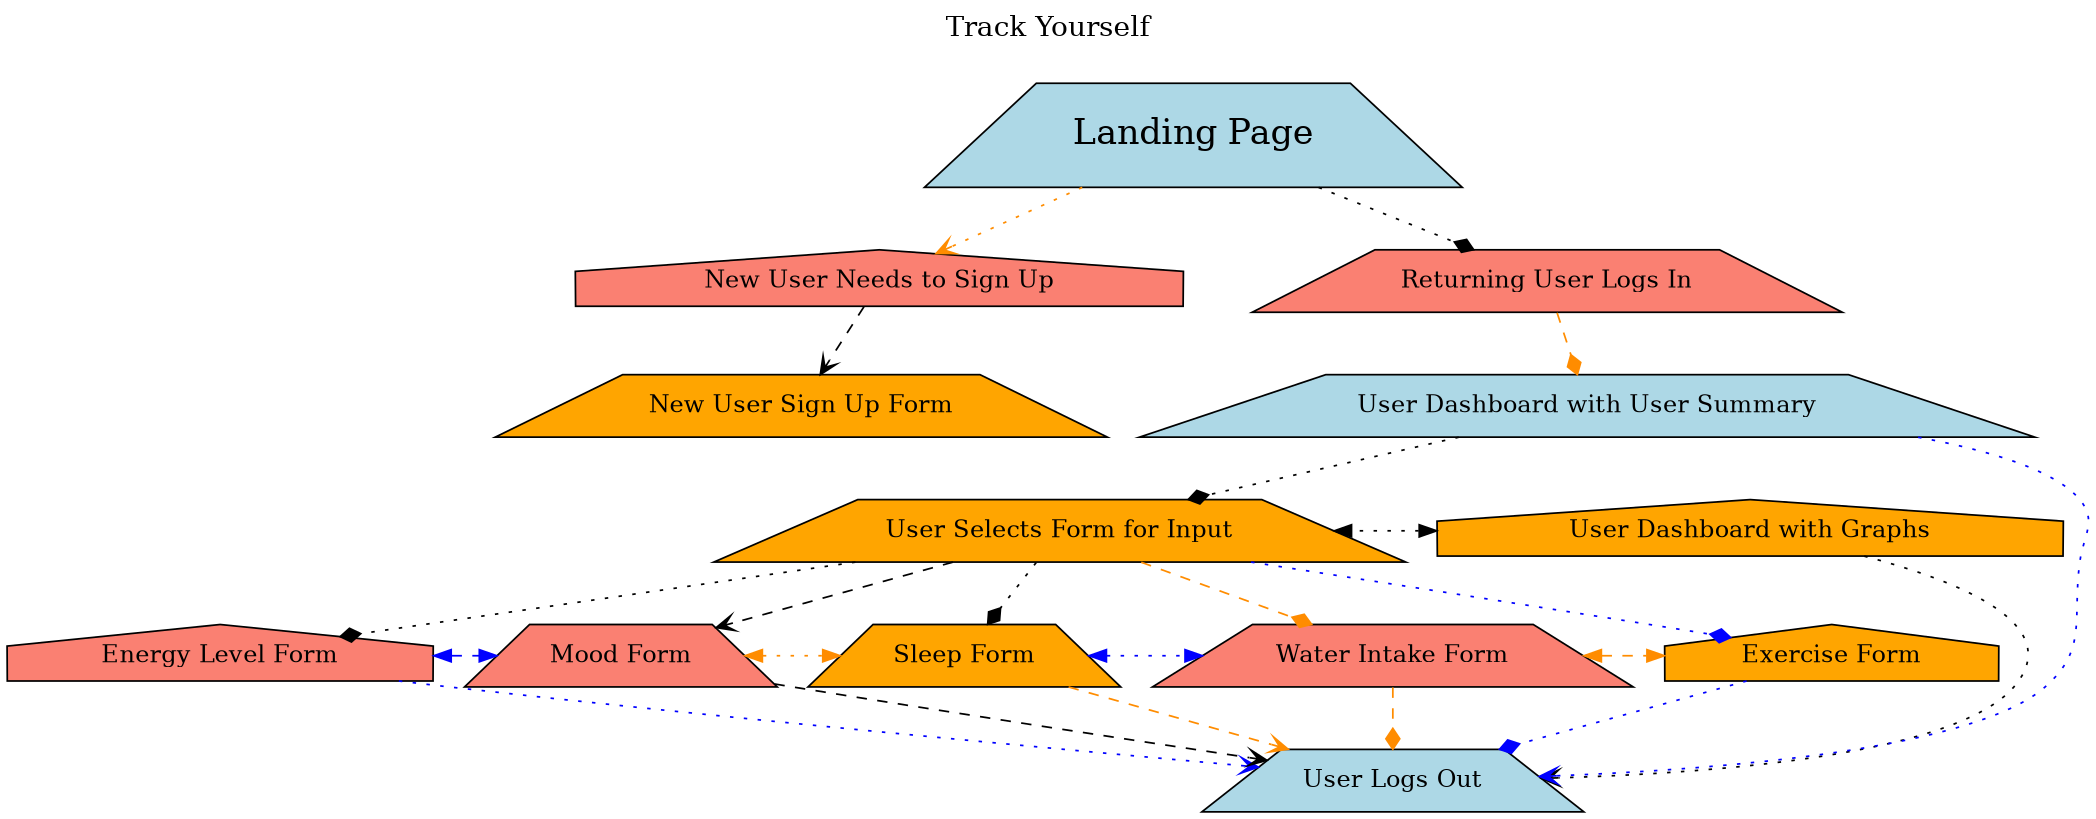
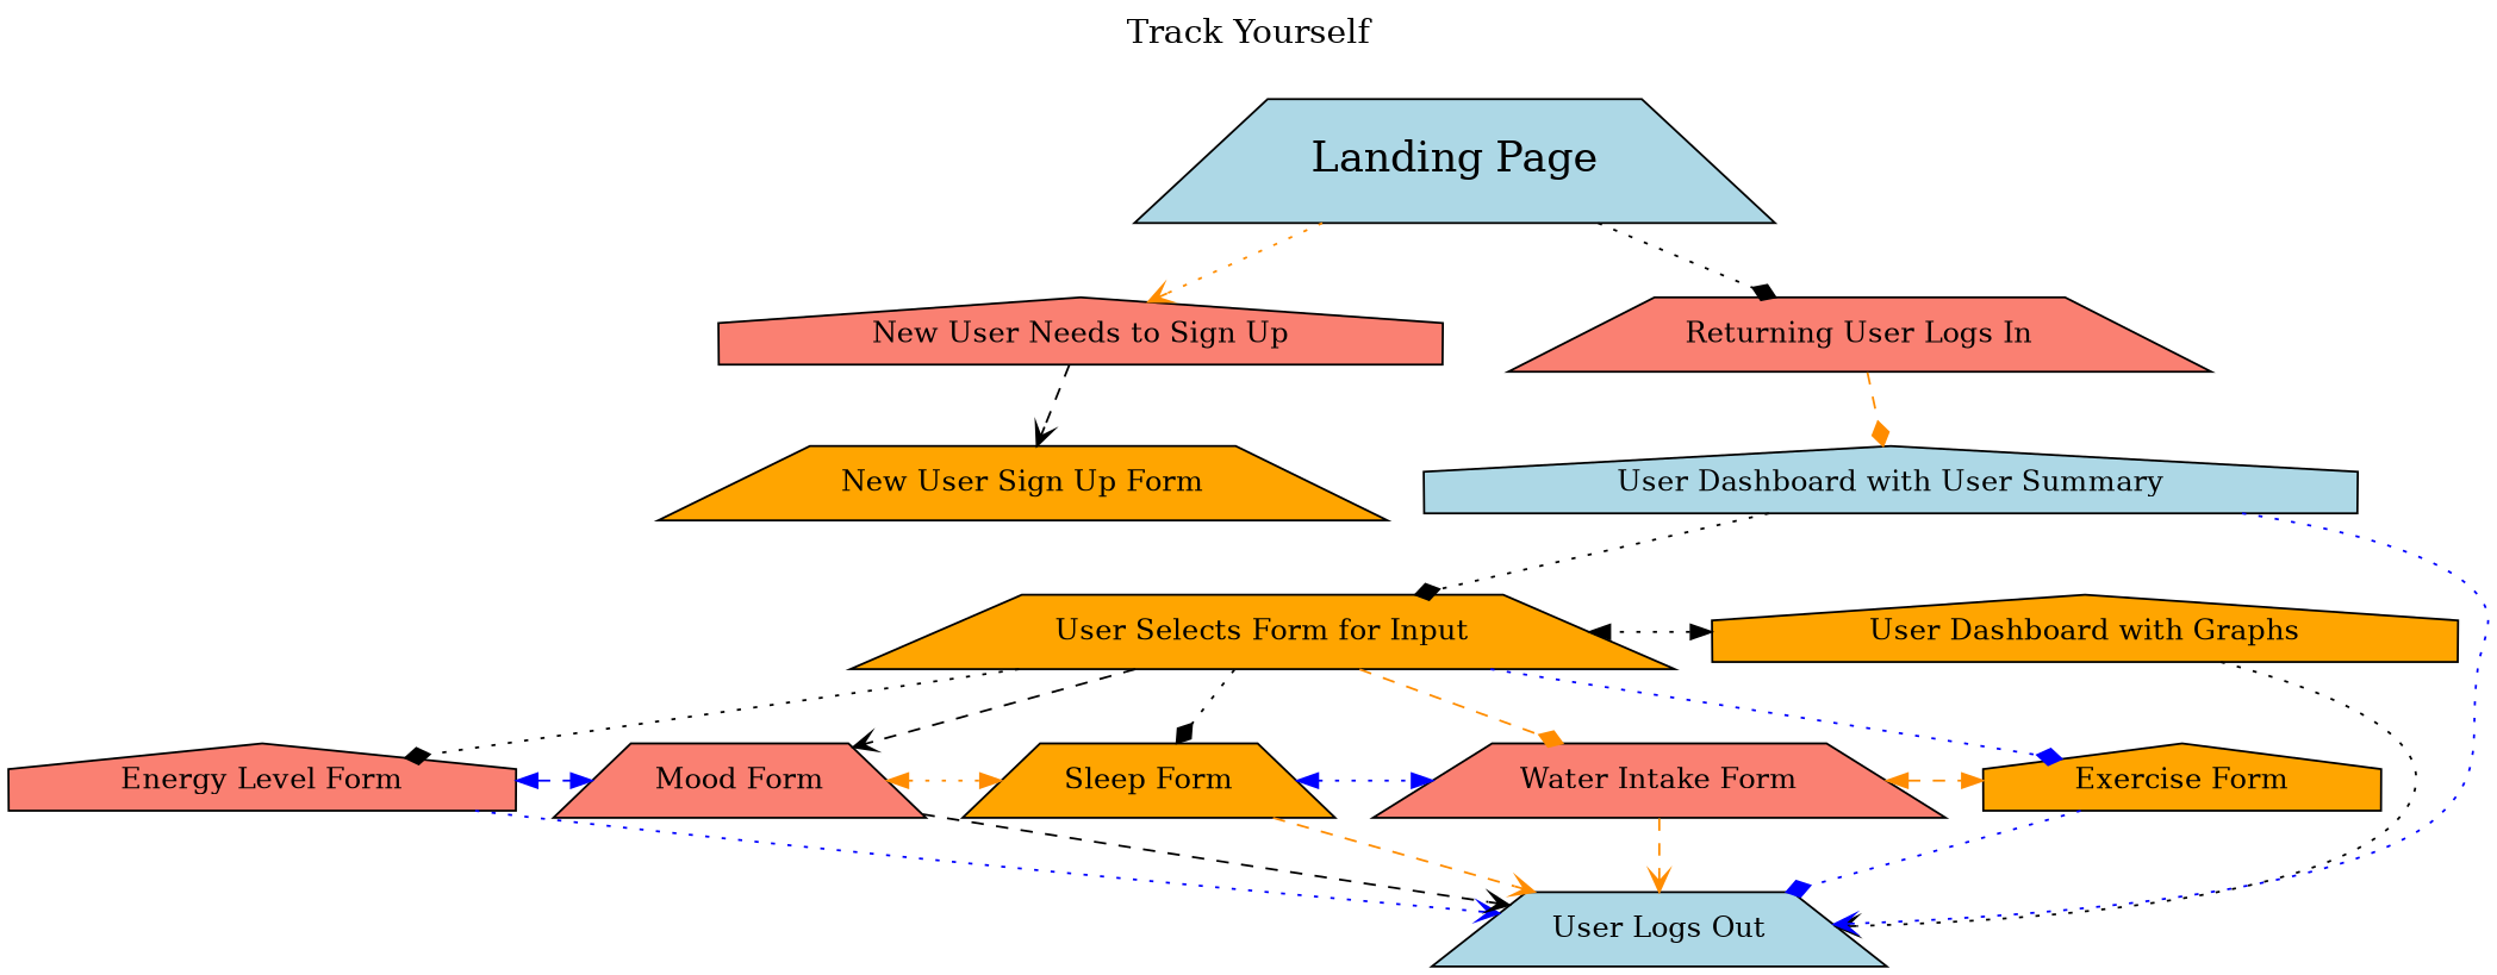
  digraph {
    fontsize=16
    label="Track Yourself\n  "
    labelloc=t
    node [fillcolor=salmon shape=trapezium style=filled]
    edge [arrowhead=vee color=black style=dotted]
    n1 [label="New User Needs to Sign Up" shape=house]
    n2 [label="Returning User Logs In"]
    n3 [fillcolor=orange label="User Dashboard with Graphs" shape=house]
    n4 [fillcolor=orange label="User Selects Form for Input"]
    n5 [label="Energy Level Form" shape=house]
    n6 [label="Mood Form"]
    n7 [fillcolor=orange label="Sleep Form"]
    n8 [label="Water Intake Form"]
    n9 [fillcolor=orange label="Exercise Form" shape=house]
    n10 [fillcolor=orange label="New User Sign Up Form"]
-   n11 [fillcolor=lightblue label="User Dashboard with User Summary"]
+   n11 [fillcolor=lightblue label="User Dashboard with User Summary" shape=house]
    n12 [fillcolor=lightblue label="User Logs Out"]
    n13 [fillcolor=lightblue fontsize=20 label="Landing Page"]
    subgraph sub_1 {
      rank=same
      n1
      n2
    }
    subgraph sub_2 {
      rank=same
      n3
      n4
    }
    subgraph sub_3 {
      rank=same
      n5
      n6
      n7
      n8
      n9
    }
    n1 -> n10 [style=dashed]
    n2 -> n11 [arrowhead=diamond color=darkorange style=dashed]
    n3 -> n4 [dir=both arrowhead=""]
    n3 -> n12
    n4 -> n5 [arrowhead=diamond]
    n4 -> n6 [style=dashed]
    n4 -> n7 [arrowhead=diamond]
    n4 -> n8 [arrowhead=diamond color=darkorange style=dashed]
    n4 -> n9 [arrowhead=diamond color=blue]
    n5 -> n6 [color=blue dir=both style=dashed arrowhead=""]
    n5 -> n12 [color=blue]
    n6 -> n7 [color=darkorange dir=both arrowhead=""]
    n6 -> n12 [style=dashed]
    n7 -> n8 [color=blue dir=both arrowhead=""]
    n7 -> n12 [color=darkorange style=dashed]
    n8 -> n9 [color=darkorange dir=both style=dashed arrowhead=""]
-   n8 -> n12 [arrowhead=diamond color=darkorange style=dashed]
+   n8 -> n12 [color=darkorange style=dashed]
    n9 -> n12 [arrowhead=diamond color=blue]
    n11 -> n4 [arrowhead=diamond]
    n11 -> n12 [color=blue]
    n13 -> n1 [color=darkorange]
    n13 -> n2 [arrowhead=diamond]
  }
